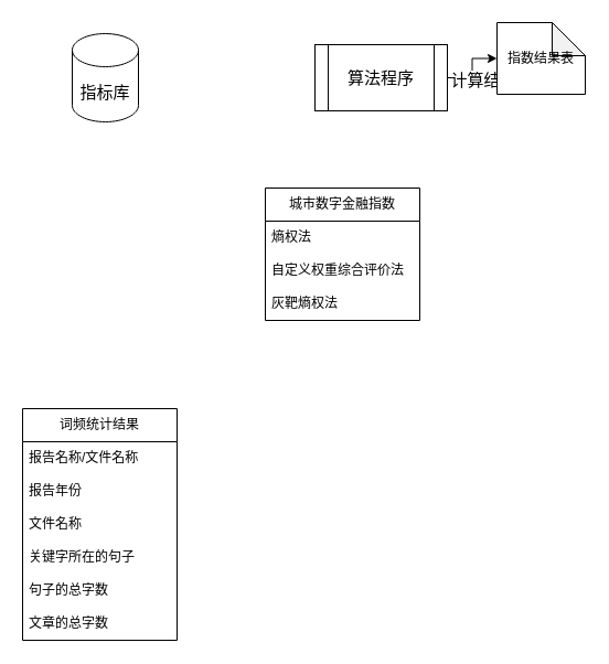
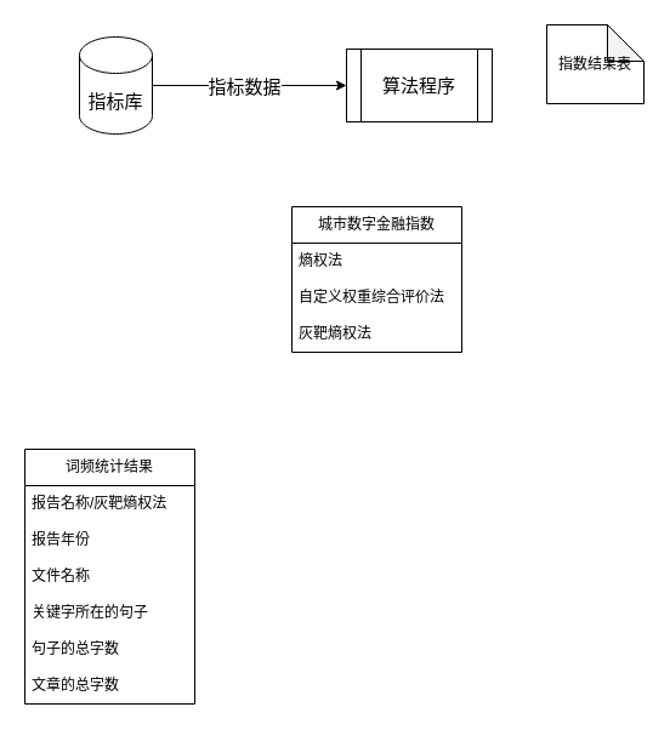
  <mxCell id="0" />
  <mxCell id="1" parent="0" />
- <mxCell id="4" style="edgeStyle=orthogonalEdgeStyle;rounded=0;orthogonalLoop=1;jettySize=auto;html=1;exitX=1;exitY=0.5;exitDx=0;exitDy=0;entryX=0;entryY=0.5;entryDx=0;entryDy=0;fontSize=15;entryPerimeter=0;" parent="1" source="6" target="8" edge="1"><mxGeometry relative="1" as="geometry"><mxPoint x="440" y="70" as="targetPoint" /></mxGeometry></mxCell>
- <mxCell id="5" value="计算结果" style="edgeLabel;html=1;align=center;verticalAlign=middle;resizable=0;points=[];fontSize=15;" parent="4" vertex="1" connectable="0"><mxGeometry x="-0.22" y="3" relative="1" as="geometry"><mxPoint x="13" y="3" as="offset" /></mxGeometry></mxCell>
+ <mxCell id="2" style="edgeStyle=orthogonalEdgeStyle;rounded=0;orthogonalLoop=1;jettySize=auto;html=1;exitX=1;exitY=0.5;exitDx=0;exitDy=0;entryX=0;entryY=0.5;entryDx=0;entryDy=0;exitPerimeter=0;fontSize=15;" parent="1" source="7" target="6" edge="1"><mxGeometry relative="1" as="geometry"><mxPoint x="130" y="70" as="sourcePoint" /></mxGeometry></mxCell>
+ <mxCell id="3" value="指标数据" style="edgeLabel;html=1;align=center;verticalAlign=middle;resizable=0;points=[];fontSize=15;" parent="2" vertex="1" connectable="0"><mxGeometry x="-0.237" relative="1" as="geometry"><mxPoint x="14" as="offset" /></mxGeometry></mxCell>
  <mxCell id="6" value="算法程序" style="shape=process;whiteSpace=wrap;html=1;backgroundOutline=1;fontSize=15;" parent="1" vertex="1"><mxGeometry x="285" y="40" width="120" height="60" as="geometry" /></mxCell>
  <mxCell id="7" value="指标库" style="shape=cylinder3;whiteSpace=wrap;html=1;boundedLbl=1;backgroundOutline=1;size=15;fontSize=15;" parent="1" vertex="1"><mxGeometry x="65" y="30" width="60" height="80" as="geometry" /></mxCell>
  <mxCell id="8" value="指数结果表" style="shape=note;whiteSpace=wrap;html=1;backgroundOutline=1;darkOpacity=0.05;" parent="1" vertex="1"><mxGeometry x="450" y="20" width="80" height="65" as="geometry" /></mxCell>
  <mxCell id="9" value="词频统计结果" style="swimlane;fontStyle=0;childLayout=stackLayout;horizontal=1;startSize=30;horizontalStack=0;resizeParent=1;resizeParentMax=0;resizeLast=0;collapsible=1;marginBottom=0;whiteSpace=wrap;html=1;" parent="1" vertex="1"><mxGeometry x="20" y="370" width="140" height="210" as="geometry" /></mxCell>
- <mxCell id="10" value="报告名称/文件名称" style="text;strokeColor=none;fillColor=none;align=left;verticalAlign=middle;spacingLeft=4;spacingRight=4;overflow=hidden;points=[[0,0.5],[1,0.5]];portConstraint=eastwest;rotatable=0;whiteSpace=wrap;html=1;" parent="9" vertex="1"><mxGeometry y="30" width="140" height="30" as="geometry" /></mxCell>
+ <mxCell id="10" value="报告名称/灰靶熵权法" style="text;strokeColor=none;fillColor=none;align=left;verticalAlign=middle;spacingLeft=4;spacingRight=4;overflow=hidden;points=[[0,0.5],[1,0.5]];portConstraint=eastwest;rotatable=0;whiteSpace=wrap;html=1;" parent="9" vertex="1"><mxGeometry y="30" width="140" height="30" as="geometry" /></mxCell>
  <mxCell id="11" value="报告年份" style="text;strokeColor=none;fillColor=none;align=left;verticalAlign=middle;spacingLeft=4;spacingRight=4;overflow=hidden;points=[[0,0.5],[1,0.5]];portConstraint=eastwest;rotatable=0;whiteSpace=wrap;html=1;" parent="9" vertex="1"><mxGeometry y="60" width="140" height="30" as="geometry" /></mxCell>
  <mxCell id="12" value="文件名称" style="text;strokeColor=none;fillColor=none;align=left;verticalAlign=middle;spacingLeft=4;spacingRight=4;overflow=hidden;points=[[0,0.5],[1,0.5]];portConstraint=eastwest;rotatable=0;whiteSpace=wrap;html=1;" parent="9" vertex="1"><mxGeometry y="90" width="140" height="30" as="geometry" /></mxCell>
  <mxCell id="13" value="关键字所在的句子" style="text;strokeColor=none;fillColor=none;align=left;verticalAlign=middle;spacingLeft=4;spacingRight=4;overflow=hidden;points=[[0,0.5],[1,0.5]];portConstraint=eastwest;rotatable=0;whiteSpace=wrap;html=1;" parent="9" vertex="1"><mxGeometry y="120" width="140" height="30" as="geometry" /></mxCell>
  <mxCell id="14" value="句子的总字数" style="text;strokeColor=none;fillColor=none;align=left;verticalAlign=middle;spacingLeft=4;spacingRight=4;overflow=hidden;points=[[0,0.5],[1,0.5]];portConstraint=eastwest;rotatable=0;whiteSpace=wrap;html=1;" parent="9" vertex="1"><mxGeometry y="150" width="140" height="30" as="geometry" /></mxCell>
  <mxCell id="15" value="文章的总字数" style="text;strokeColor=none;fillColor=none;align=left;verticalAlign=middle;spacingLeft=4;spacingRight=4;overflow=hidden;points=[[0,0.5],[1,0.5]];portConstraint=eastwest;rotatable=0;whiteSpace=wrap;html=1;" parent="9" vertex="1"><mxGeometry y="180" width="140" height="30" as="geometry" /></mxCell>
  <mxCell id="16" value="城市数字金融指数" style="swimlane;fontStyle=0;childLayout=stackLayout;horizontal=1;startSize=30;horizontalStack=0;resizeParent=1;resizeParentMax=0;resizeLast=0;collapsible=1;marginBottom=0;whiteSpace=wrap;html=1;" vertex="1" parent="1"><mxGeometry x="240" y="170" width="140" height="120" as="geometry" /></mxCell>
  <mxCell id="17" value="熵权法" style="text;strokeColor=none;fillColor=none;align=left;verticalAlign=middle;spacingLeft=4;spacingRight=4;overflow=hidden;points=[[0,0.5],[1,0.5]];portConstraint=eastwest;rotatable=0;whiteSpace=wrap;html=1;" vertex="1" parent="16"><mxGeometry y="30" width="140" height="30" as="geometry" /></mxCell>
  <mxCell id="18" value="自定义权重综合评价法" style="text;strokeColor=none;fillColor=none;align=left;verticalAlign=middle;spacingLeft=4;spacingRight=4;overflow=hidden;points=[[0,0.5],[1,0.5]];portConstraint=eastwest;rotatable=0;whiteSpace=wrap;html=1;" vertex="1" parent="16"><mxGeometry y="60" width="140" height="30" as="geometry" /></mxCell>
  <mxCell id="19" value="灰靶熵权法" style="text;strokeColor=none;fillColor=none;align=left;verticalAlign=middle;spacingLeft=4;spacingRight=4;overflow=hidden;points=[[0,0.5],[1,0.5]];portConstraint=eastwest;rotatable=0;whiteSpace=wrap;html=1;" vertex="1" parent="16"><mxGeometry y="90" width="140" height="30" as="geometry" /></mxCell>
